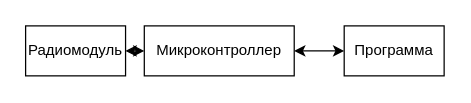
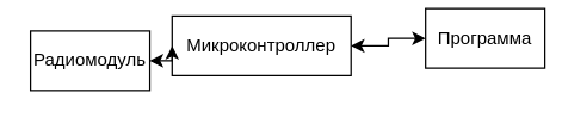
  <mxCell id="0" />
  <mxCell id="1" parent="0" />
  <mxCell id="2" style="edgeStyle=orthogonalEdgeStyle;rounded=0;orthogonalLoop=1;jettySize=auto;html=1;exitX=1;exitY=0.5;exitDx=0;exitDy=0;entryX=0;entryY=0.5;entryDx=0;entryDy=0;startArrow=classic;startFill=1;" edge="1" parent="1" source="3" target="6"><mxGeometry relative="1" as="geometry" /></mxCell>
- <mxCell id="3" value="Микроконтроллер" style="rounded=0;whiteSpace=wrap;html=1;" vertex="1" parent="1"><mxGeometry x="115" y="20" width="120" height="40" as="geometry" /></mxCell>
+ <mxCell id="3" value="Микроконтроллер" style="rounded=0;whiteSpace=wrap;html=1;" vertex="1" parent="1"><mxGeometry x="115" y="10" width="120" height="40" as="geometry" /></mxCell>
  <mxCell id="4" style="edgeStyle=orthogonalEdgeStyle;rounded=0;orthogonalLoop=1;jettySize=auto;html=1;exitX=1;exitY=0.5;exitDx=0;exitDy=0;entryX=0;entryY=0.5;entryDx=0;entryDy=0;startArrow=classic;startFill=1;" edge="1" parent="1" source="5" target="3"><mxGeometry relative="1" as="geometry" /></mxCell>
  <mxCell id="5" value="Радиомодуль" style="rounded=0;whiteSpace=wrap;html=1;" vertex="1" parent="1"><mxGeometry x="20" y="20" width="80" height="40" as="geometry" /></mxCell>
- <mxCell id="6" value="Программа" style="rounded=0;whiteSpace=wrap;html=1;" vertex="1" parent="1"><mxGeometry x="275" y="20" width="80" height="40" as="geometry" /></mxCell>
+ <mxCell id="6" value="Программа" style="rounded=0;whiteSpace=wrap;html=1;" vertex="1" parent="1"><mxGeometry x="285" y="5" width="80" height="40" as="geometry" /></mxCell>
